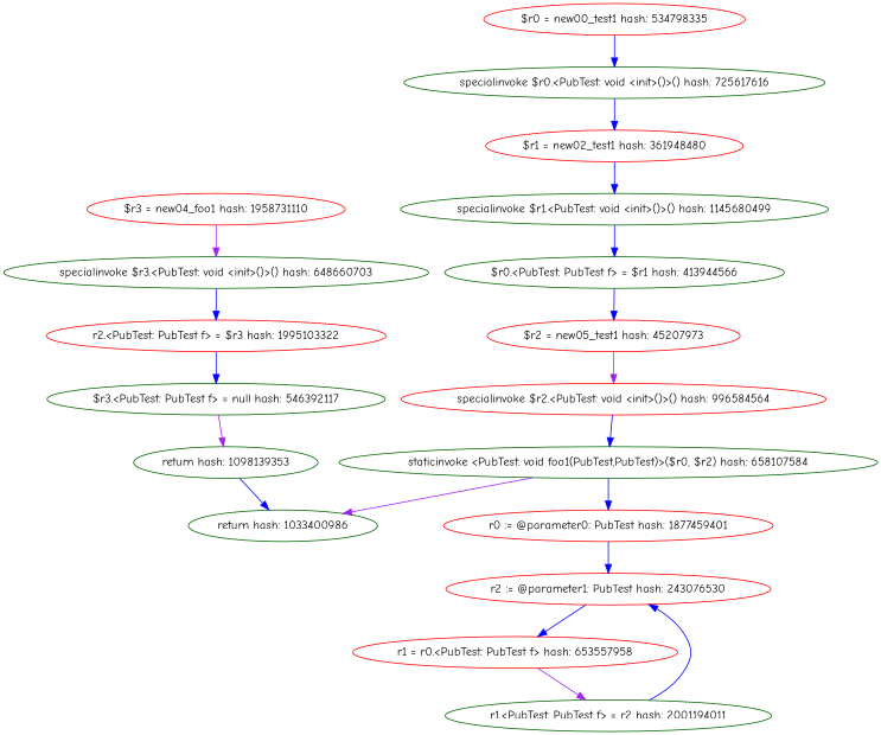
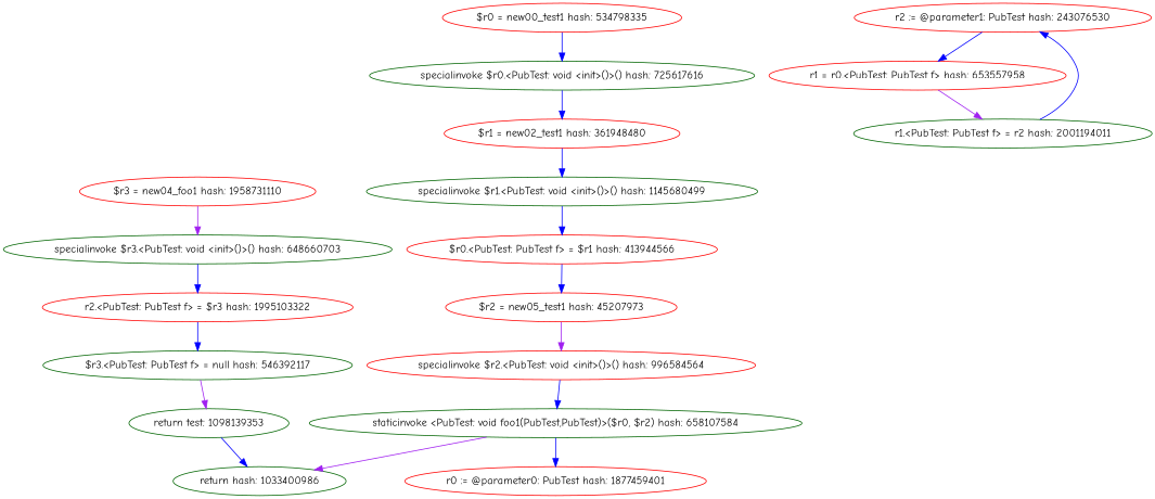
  digraph {
    fontname="Comic Neue"
    node [color=darkgreen fontname="Comic Neue"]
    edge [color=blue fontname="Comic Neue"]
    "specialinvoke $r0.<PubTest: void <init>()>() hash: 725617616"
    "$r0 = new00_test1 hash: 534798335" [color=red]
    "$r1 = new02_test1 hash: 361948480" [color=red]
    "specialinvoke $r1.<PubTest: void <init>()>() hash: 1145680499"
-   "$r0.<PubTest: PubTest f> = $r1 hash: 413944566"
+   "$r0.<PubTest: PubTest f> = $r1 hash: 413944566" [color=red]
    "$r2 = new05_test1 hash: 45207973" [color=red]
    "specialinvoke $r2.<PubTest: void <init>()>() hash: 996584564" [color=red]
    "staticinvoke <PubTest: void foo1(PubTest,PubTest)>($r0, $r2) hash: 658107584"
    "return hash: 1033400986"
    n10 [color=red label="r0 := @parameter0: PubTest hash: 1877459401"]
    "r2 := @parameter1: PubTest hash: 243076530" [color=red]
    "r1 = r0.<PubTest: PubTest f> hash: 653557958" [color=red]
    "r1.<PubTest: PubTest f> = r2 hash: 2001194011"
    "specialinvoke $r3.<PubTest: void <init>()>() hash: 648660703"
    "$r3 = new04_foo1 hash: 1958731110" [color=red]
    "r2.<PubTest: PubTest f> = $r3 hash: 1995103322" [color=red]
    "$r3.<PubTest: PubTest f> = null hash: 546392117"
-   "return hash: 1098139353"
+   "return hash: 1098139353" [label="return test: 1098139353"]
    "specialinvoke $r0.<PubTest: void <init>()>() hash: 725617616" -> "$r1 = new02_test1 hash: 361948480"
    "$r0 = new00_test1 hash: 534798335" -> "specialinvoke $r0.<PubTest: void <init>()>() hash: 725617616"
    "$r1 = new02_test1 hash: 361948480" -> "specialinvoke $r1.<PubTest: void <init>()>() hash: 1145680499"
    "specialinvoke $r1.<PubTest: void <init>()>() hash: 1145680499" -> "$r0.<PubTest: PubTest f> = $r1 hash: 413944566"
    "$r0.<PubTest: PubTest f> = $r1 hash: 413944566" -> "$r2 = new05_test1 hash: 45207973"
    "$r2 = new05_test1 hash: 45207973" -> "specialinvoke $r2.<PubTest: void <init>()>() hash: 996584564" [color=purple]
    "specialinvoke $r2.<PubTest: void <init>()>() hash: 996584564" -> "staticinvoke <PubTest: void foo1(PubTest,PubTest)>($r0, $r2) hash: 658107584"
    "staticinvoke <PubTest: void foo1(PubTest,PubTest)>($r0, $r2) hash: 658107584" -> "return hash: 1033400986" [color=purple]
    "staticinvoke <PubTest: void foo1(PubTest,PubTest)>($r0, $r2) hash: 658107584" -> n10
-   n10 -> "r2 := @parameter1: PubTest hash: 243076530"
    "r2 := @parameter1: PubTest hash: 243076530" -> "r1 = r0.<PubTest: PubTest f> hash: 653557958"
    "r1 = r0.<PubTest: PubTest f> hash: 653557958" -> "r1.<PubTest: PubTest f> = r2 hash: 2001194011" [color=purple]
    "r1.<PubTest: PubTest f> = r2 hash: 2001194011" -> "r2 := @parameter1: PubTest hash: 243076530"
    "specialinvoke $r3.<PubTest: void <init>()>() hash: 648660703" -> "r2.<PubTest: PubTest f> = $r3 hash: 1995103322"
    "$r3 = new04_foo1 hash: 1958731110" -> "specialinvoke $r3.<PubTest: void <init>()>() hash: 648660703" [color=purple]
    "r2.<PubTest: PubTest f> = $r3 hash: 1995103322" -> "$r3.<PubTest: PubTest f> = null hash: 546392117"
    "$r3.<PubTest: PubTest f> = null hash: 546392117" -> "return hash: 1098139353" [color=purple]
    "return hash: 1098139353" -> "return hash: 1033400986"
  }
